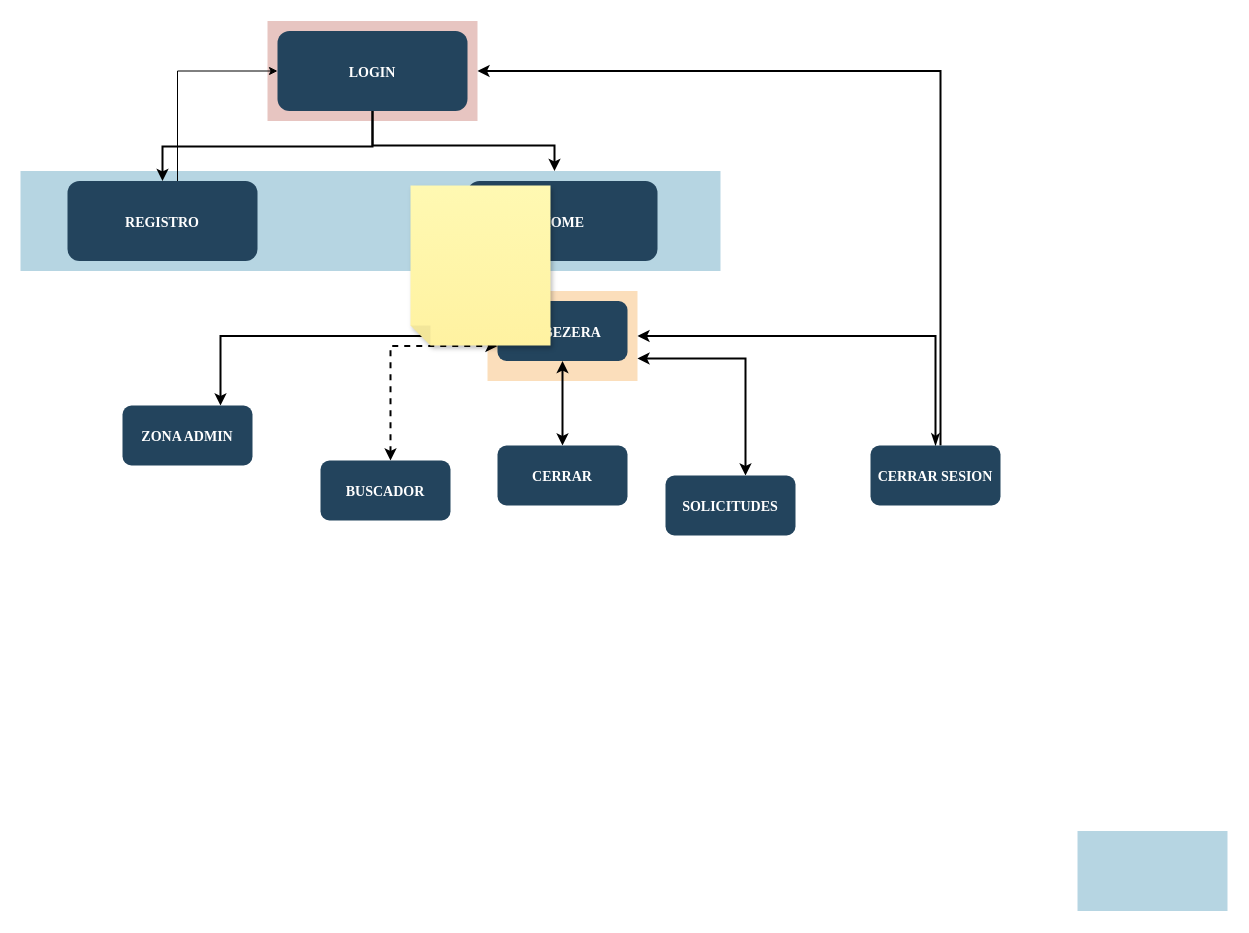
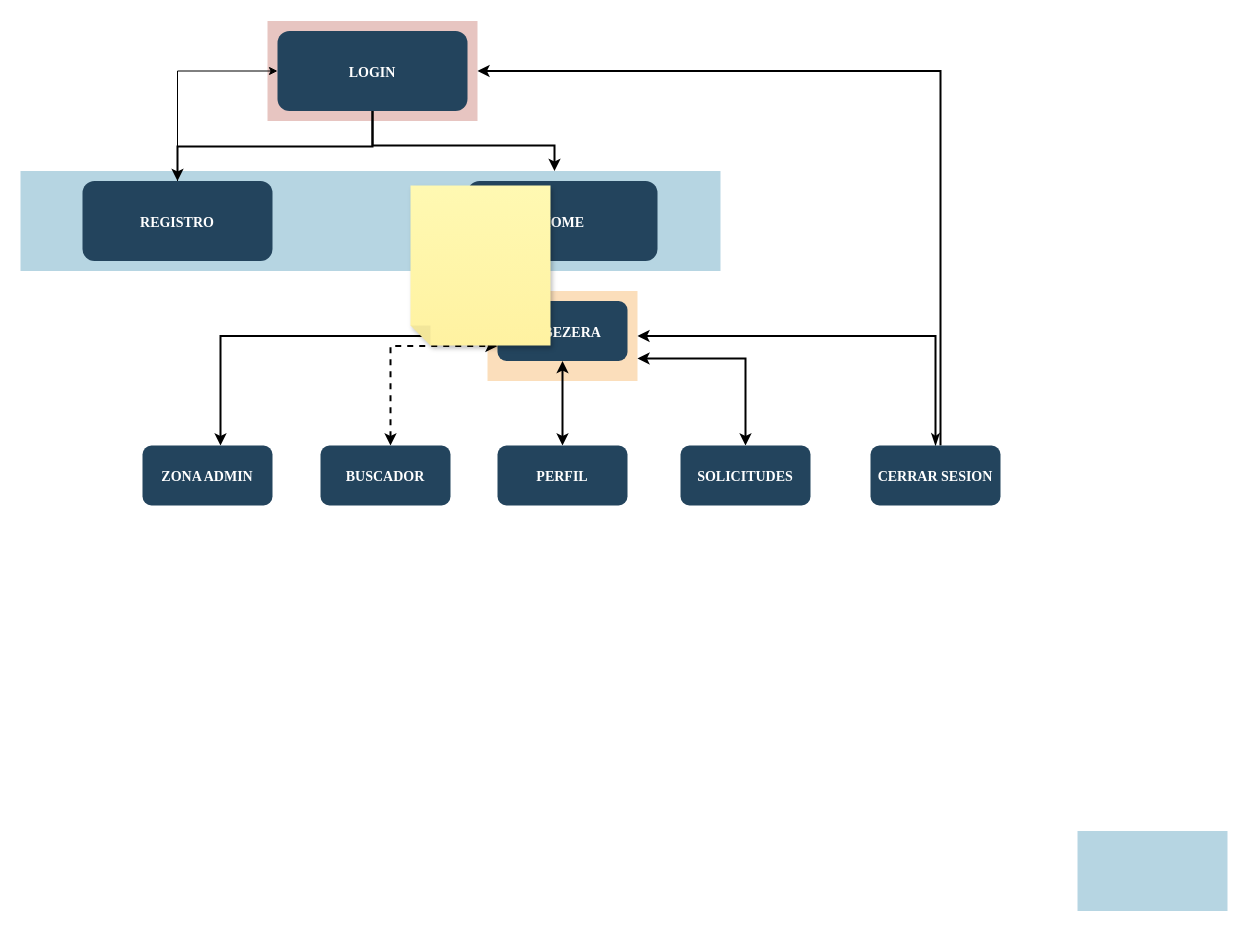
  <mxCell id="0" />
  <mxCell id="1" parent="0" />
  <mxCell id="2" value="" style="fillColor=#AE4132;strokeColor=none;opacity=30;" parent="1" vertex="1"><mxGeometry x="267" y="20.5" width="210" height="100.0" as="geometry" /></mxCell>
  <mxCell id="3" value="" style="fillColor=#10739E;strokeColor=none;opacity=30;" parent="1" vertex="1"><mxGeometry x="20" y="170.5" width="700" height="100" as="geometry" /></mxCell>
  <mxCell id="4" value="" style="fillColor=#F2931E;strokeColor=none;opacity=30;" parent="1" vertex="1"><mxGeometry x="487" y="290.5" width="150" height="90" as="geometry" /></mxCell>
  <mxCell id="5" value="" style="fillColor=#10739E;strokeColor=none;opacity=30;" parent="1" vertex="1"><mxGeometry x="1077" y="830.5" width="150" height="80" as="geometry" /></mxCell>
  <mxCell id="6" value="" style="edgeStyle=orthogonalEdgeStyle;rounded=0;orthogonalLoop=1;jettySize=auto;html=1;strokeWidth=2;" edge="1" parent="1" source="7" target="3"><mxGeometry relative="1" as="geometry"><Array as="points"><mxPoint x="372" y="145" /><mxPoint x="554" y="145" /></Array></mxGeometry></mxCell>
  <mxCell id="7" value="LOGIN" style="rounded=1;fillColor=#23445D;gradientColor=none;strokeColor=none;fontColor=#FFFFFF;fontStyle=1;fontFamily=Tahoma;fontSize=14" parent="1" vertex="1"><mxGeometry x="277" y="30.5" width="190" height="80" as="geometry" /></mxCell>
  <mxCell id="8" value="HOME" style="rounded=1;fillColor=#23445D;gradientColor=none;strokeColor=none;fontColor=#FFFFFF;fontStyle=1;fontFamily=Tahoma;fontSize=14" parent="1" vertex="1"><mxGeometry x="467" y="180.5" width="190" height="80" as="geometry" /></mxCell>
  <mxCell id="9" style="edgeStyle=orthogonalEdgeStyle;rounded=0;orthogonalLoop=1;jettySize=auto;html=1;entryX=0;entryY=0.5;entryDx=0;entryDy=0;" edge="1" parent="1" source="10" target="7"><mxGeometry relative="1" as="geometry"><mxPoint x="177" y="75" as="targetPoint" /><Array as="points"><mxPoint x="177" y="70" /></Array></mxGeometry></mxCell>
- <mxCell id="10" value="REGISTRO" style="rounded=1;fillColor=#23445D;gradientColor=none;strokeColor=none;fontColor=#FFFFFF;fontStyle=1;fontFamily=Tahoma;fontSize=14" parent="1" vertex="1"><mxGeometry x="67" y="180.5" width="190" height="80" as="geometry" /></mxCell>
+ <mxCell id="10" value="REGISTRO" style="rounded=1;fillColor=#23445D;gradientColor=none;strokeColor=none;fontColor=#FFFFFF;fontStyle=1;fontFamily=Tahoma;fontSize=14" parent="1" vertex="1"><mxGeometry x="82" y="180.5" width="190" height="80" as="geometry" /></mxCell>
  <mxCell id="11" value="" style="edgeStyle=orthogonalEdgeStyle;rounded=0;orthogonalLoop=1;jettySize=auto;html=1;strokeWidth=2;startArrow=classic;startFill=1;" edge="1" parent="1" source="12"><mxGeometry relative="1" as="geometry"><mxPoint x="562" y="445" as="targetPoint" /></mxGeometry></mxCell>
  <mxCell id="12" value="CABEZERA" style="rounded=1;fillColor=#23445D;gradientColor=none;strokeColor=none;fontColor=#FFFFFF;fontStyle=1;fontFamily=Tahoma;fontSize=14" parent="1" vertex="1"><mxGeometry x="497" y="300.5" width="130" height="60" as="geometry" /></mxCell>
  <mxCell id="13" value="" style="edgeStyle=elbowEdgeStyle;elbow=vertical;strokeWidth=2;rounded=0" parent="1" source="7" target="10" edge="1"><mxGeometry x="347" y="225.5" width="100" height="100" as="geometry"><mxPoint x="382" y="120.5" as="sourcePoint" /><mxPoint x="987" y="190.5" as="targetPoint" /></mxGeometry></mxCell>
- <mxCell id="14" value="CERRAR" style="rounded=1;fillColor=#23445D;gradientColor=none;strokeColor=none;fontColor=#FFFFFF;fontStyle=1;fontFamily=Tahoma;fontSize=14" vertex="1" parent="1"><mxGeometry x="497" y="445" width="130" height="60" as="geometry" /></mxCell>
+ <mxCell id="14" value="PERFIL" style="rounded=1;fillColor=#23445D;gradientColor=none;strokeColor=none;fontColor=#FFFFFF;fontStyle=1;fontFamily=Tahoma;fontSize=14" vertex="1" parent="1"><mxGeometry x="497" y="445" width="130" height="60" as="geometry" /></mxCell>
  <mxCell id="15" style="edgeStyle=orthogonalEdgeStyle;rounded=0;orthogonalLoop=1;jettySize=auto;html=1;entryX=1;entryY=0.75;entryDx=0;entryDy=0;startArrow=classic;startFill=1;strokeWidth=2;" edge="1" parent="1" source="16" target="4"><mxGeometry relative="1" as="geometry"><Array as="points"><mxPoint x="745" y="358" /></Array></mxGeometry></mxCell>
- <mxCell id="16" value="SOLICITUDES" style="rounded=1;fillColor=#23445D;gradientColor=none;strokeColor=none;fontColor=#FFFFFF;fontStyle=1;fontFamily=Tahoma;fontSize=14" vertex="1" parent="1"><mxGeometry x="665" y="475" width="130" height="60" as="geometry" /></mxCell>
+ <mxCell id="16" value="SOLICITUDES" style="rounded=1;fillColor=#23445D;gradientColor=none;strokeColor=none;fontColor=#FFFFFF;fontStyle=1;fontFamily=Tahoma;fontSize=14" vertex="1" parent="1"><mxGeometry x="680" y="445" width="130" height="60" as="geometry" /></mxCell>
  <mxCell id="17" style="edgeStyle=orthogonalEdgeStyle;rounded=0;orthogonalLoop=1;jettySize=auto;html=1;entryX=0;entryY=0.75;entryDx=0;entryDy=0;startArrow=classic;startFill=1;endSize=6;strokeWidth=2;dashed=1;" edge="1" parent="1" source="18" target="12"><mxGeometry relative="1" as="geometry"><Array as="points"><mxPoint x="390" y="345" /></Array></mxGeometry></mxCell>
- <mxCell id="18" value="BUSCADOR" style="rounded=1;fillColor=#23445D;gradientColor=none;strokeColor=none;fontColor=#FFFFFF;fontStyle=1;fontFamily=Tahoma;fontSize=14" vertex="1" parent="1"><mxGeometry x="320" y="460" width="130" height="60" as="geometry" /></mxCell>
+ <mxCell id="18" value="BUSCADOR" style="rounded=1;fillColor=#23445D;gradientColor=none;strokeColor=none;fontColor=#FFFFFF;fontStyle=1;fontFamily=Tahoma;fontSize=14" vertex="1" parent="1"><mxGeometry x="320" y="445" width="130" height="60" as="geometry" /></mxCell>
  <mxCell id="19" style="edgeStyle=orthogonalEdgeStyle;rounded=0;orthogonalLoop=1;jettySize=auto;html=1;entryX=0;entryY=0.5;entryDx=0;entryDy=0;startArrow=classic;startFill=1;strokeWidth=2;" edge="1" parent="1" source="20" target="4"><mxGeometry relative="1" as="geometry"><Array as="points"><mxPoint x="220" y="335" /></Array></mxGeometry></mxCell>
- <mxCell id="20" value="ZONA ADMIN" style="rounded=1;fillColor=#23445D;gradientColor=none;strokeColor=none;fontColor=#FFFFFF;fontStyle=1;fontFamily=Tahoma;fontSize=14" vertex="1" parent="1"><mxGeometry x="122" y="405" width="130" height="60" as="geometry" /></mxCell>
+ <mxCell id="20" value="ZONA ADMIN" style="rounded=1;fillColor=#23445D;gradientColor=none;strokeColor=none;fontColor=#FFFFFF;fontStyle=1;fontFamily=Tahoma;fontSize=14" vertex="1" parent="1"><mxGeometry x="142" y="445" width="130" height="60" as="geometry" /></mxCell>
  <mxCell id="21" style="edgeStyle=orthogonalEdgeStyle;rounded=0;orthogonalLoop=1;jettySize=auto;html=1;entryX=1;entryY=0.5;entryDx=0;entryDy=0;strokeWidth=2;" edge="1" parent="1" source="23" target="2"><mxGeometry relative="1" as="geometry"><Array as="points"><mxPoint x="940" y="70" /></Array></mxGeometry></mxCell>
  <mxCell id="22" style="edgeStyle=orthogonalEdgeStyle;rounded=0;orthogonalLoop=1;jettySize=auto;html=1;entryX=1;entryY=0.5;entryDx=0;entryDy=0;strokeWidth=2;startArrow=classicThin;startFill=1;" edge="1" parent="1" source="23" target="4"><mxGeometry relative="1" as="geometry"><Array as="points"><mxPoint x="935" y="335" /></Array></mxGeometry></mxCell>
  <mxCell id="23" value="CERRAR SESION" style="rounded=1;fillColor=#23445D;gradientColor=none;strokeColor=none;fontColor=#FFFFFF;fontStyle=1;fontFamily=Tahoma;fontSize=14" vertex="1" parent="1"><mxGeometry x="870" y="445" width="130" height="60" as="geometry" /></mxCell>
  <mxCell id="24" value="" style="shape=note;whiteSpace=wrap;html=1;backgroundOutline=1;fontColor=#000000;darkOpacity=0.05;fillColor=#FFF9B2;strokeColor=none;fillStyle=solid;direction=west;gradientDirection=north;gradientColor=#FFF2A1;shadow=1;size=20;pointerEvents=1;" vertex="1" parent="1"><mxGeometry x="410" y="185" width="140" height="160" as="geometry" /></mxCell>
